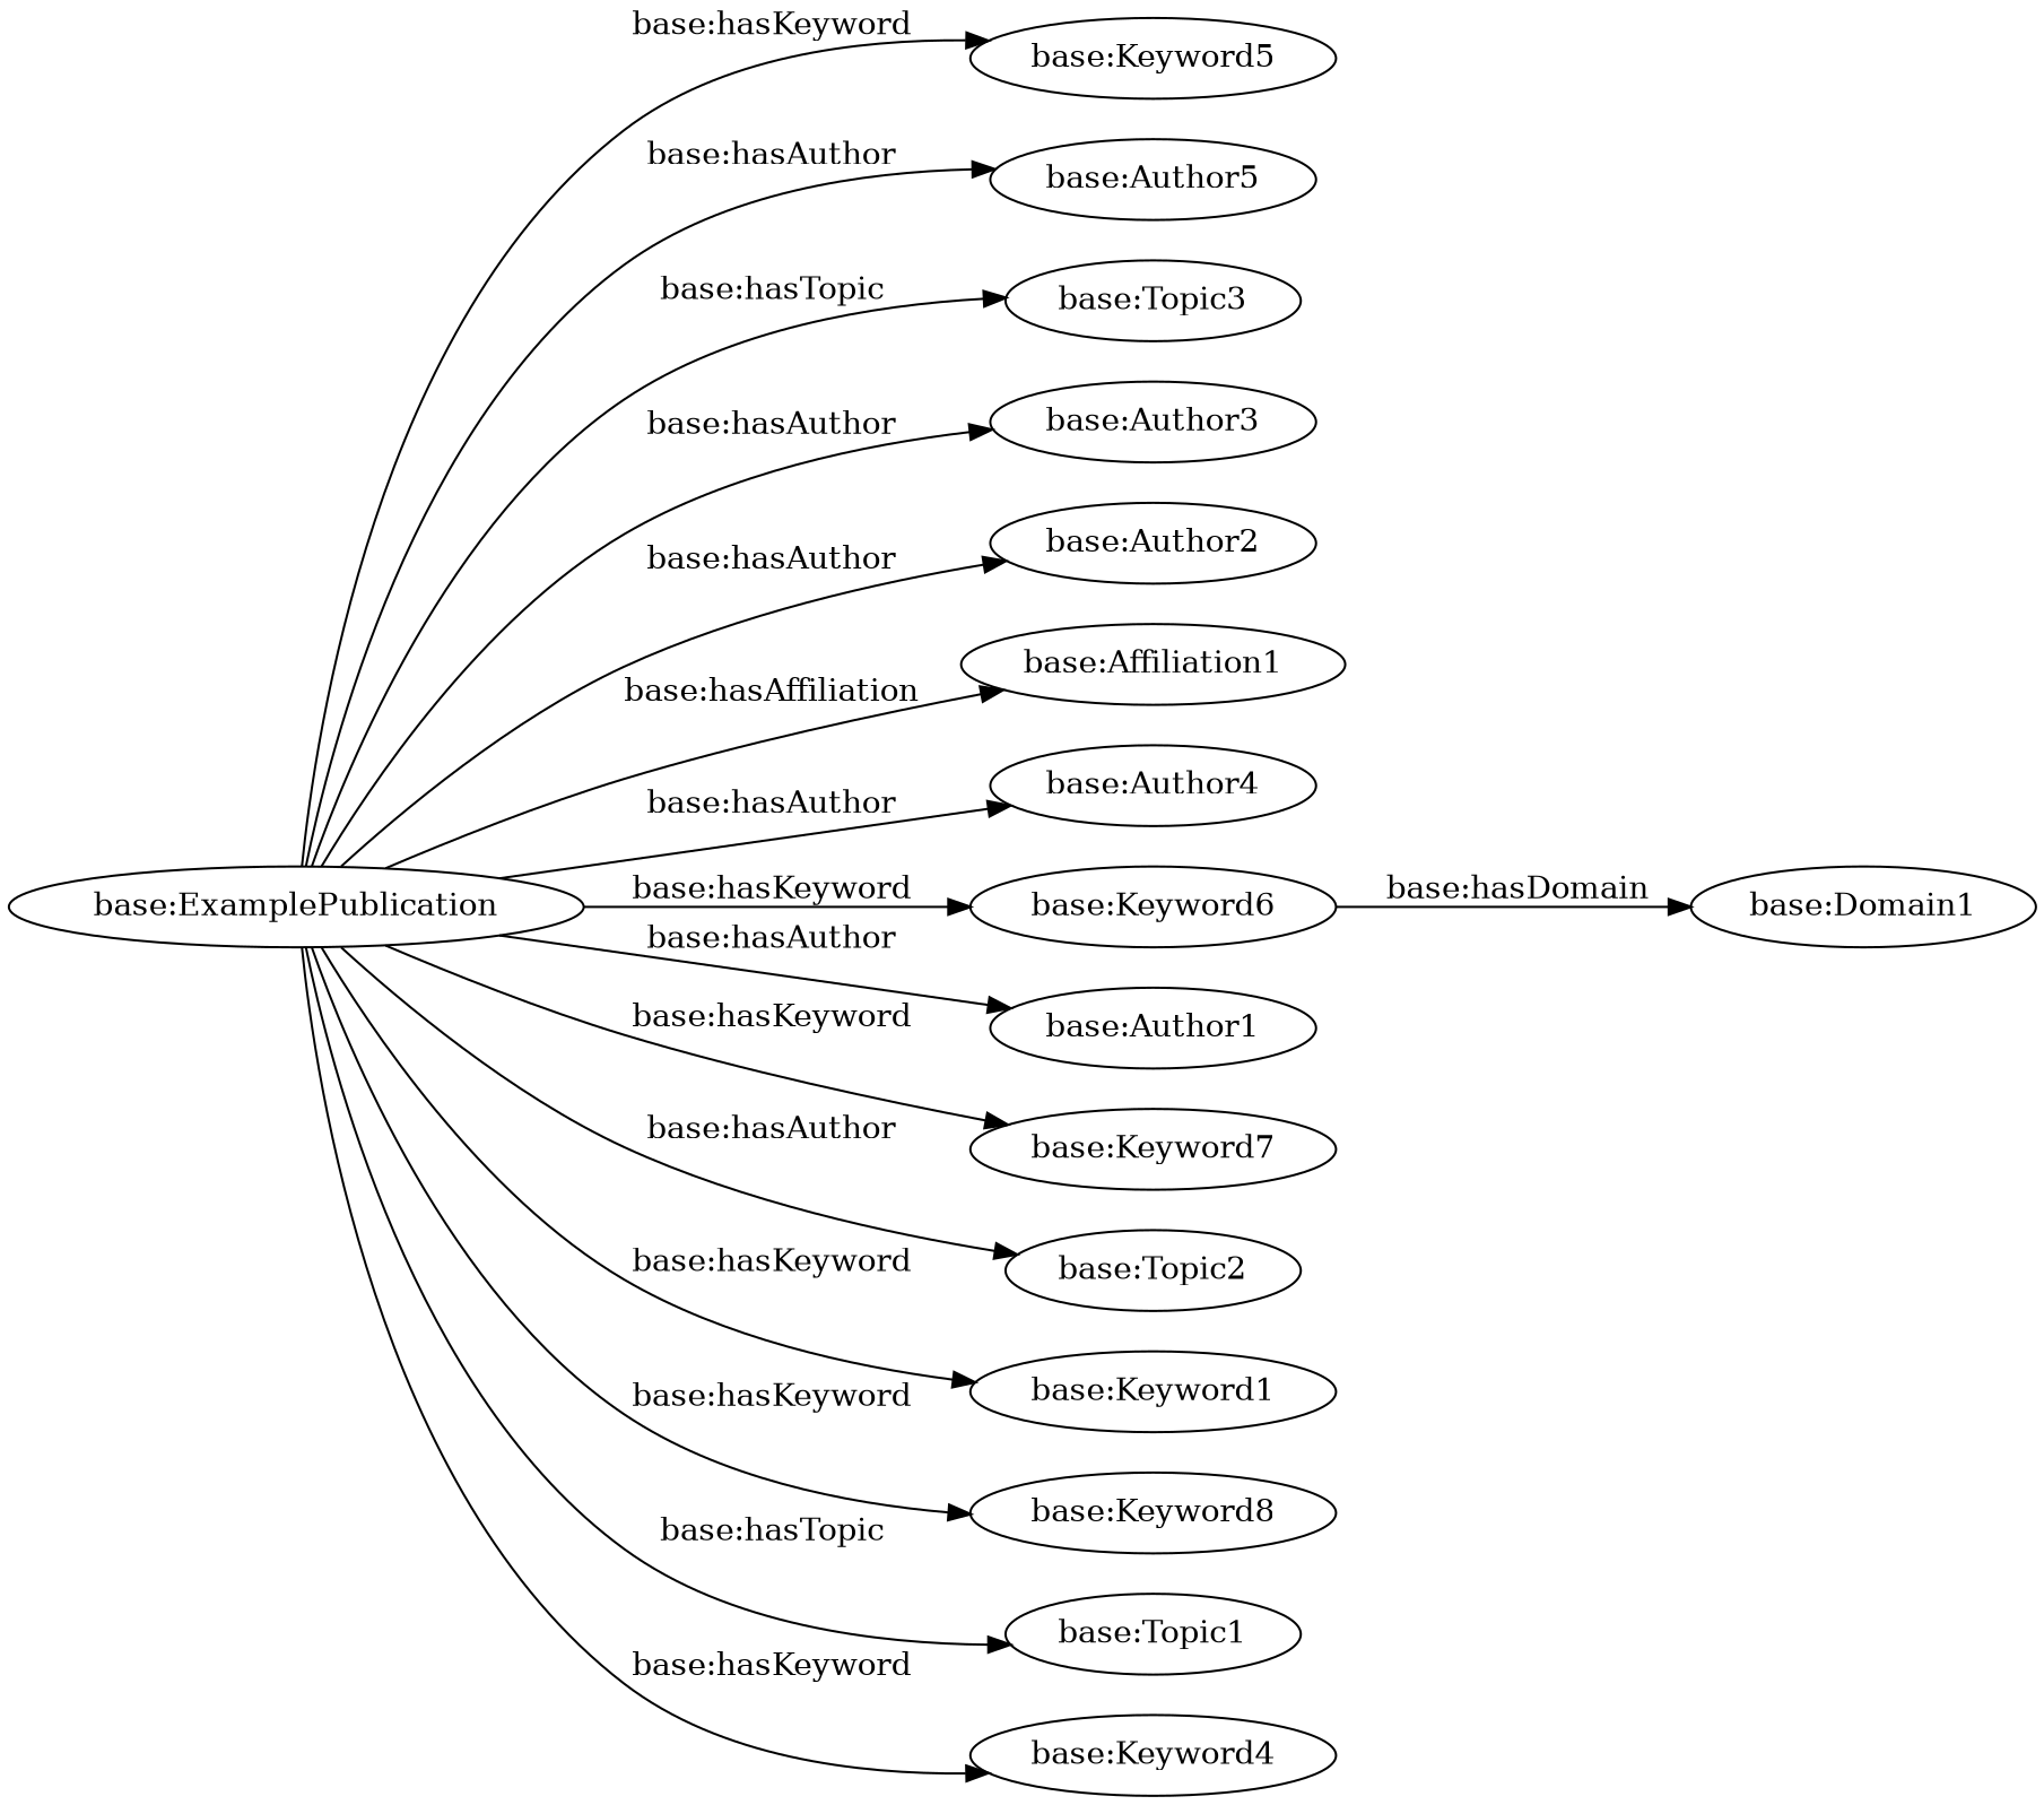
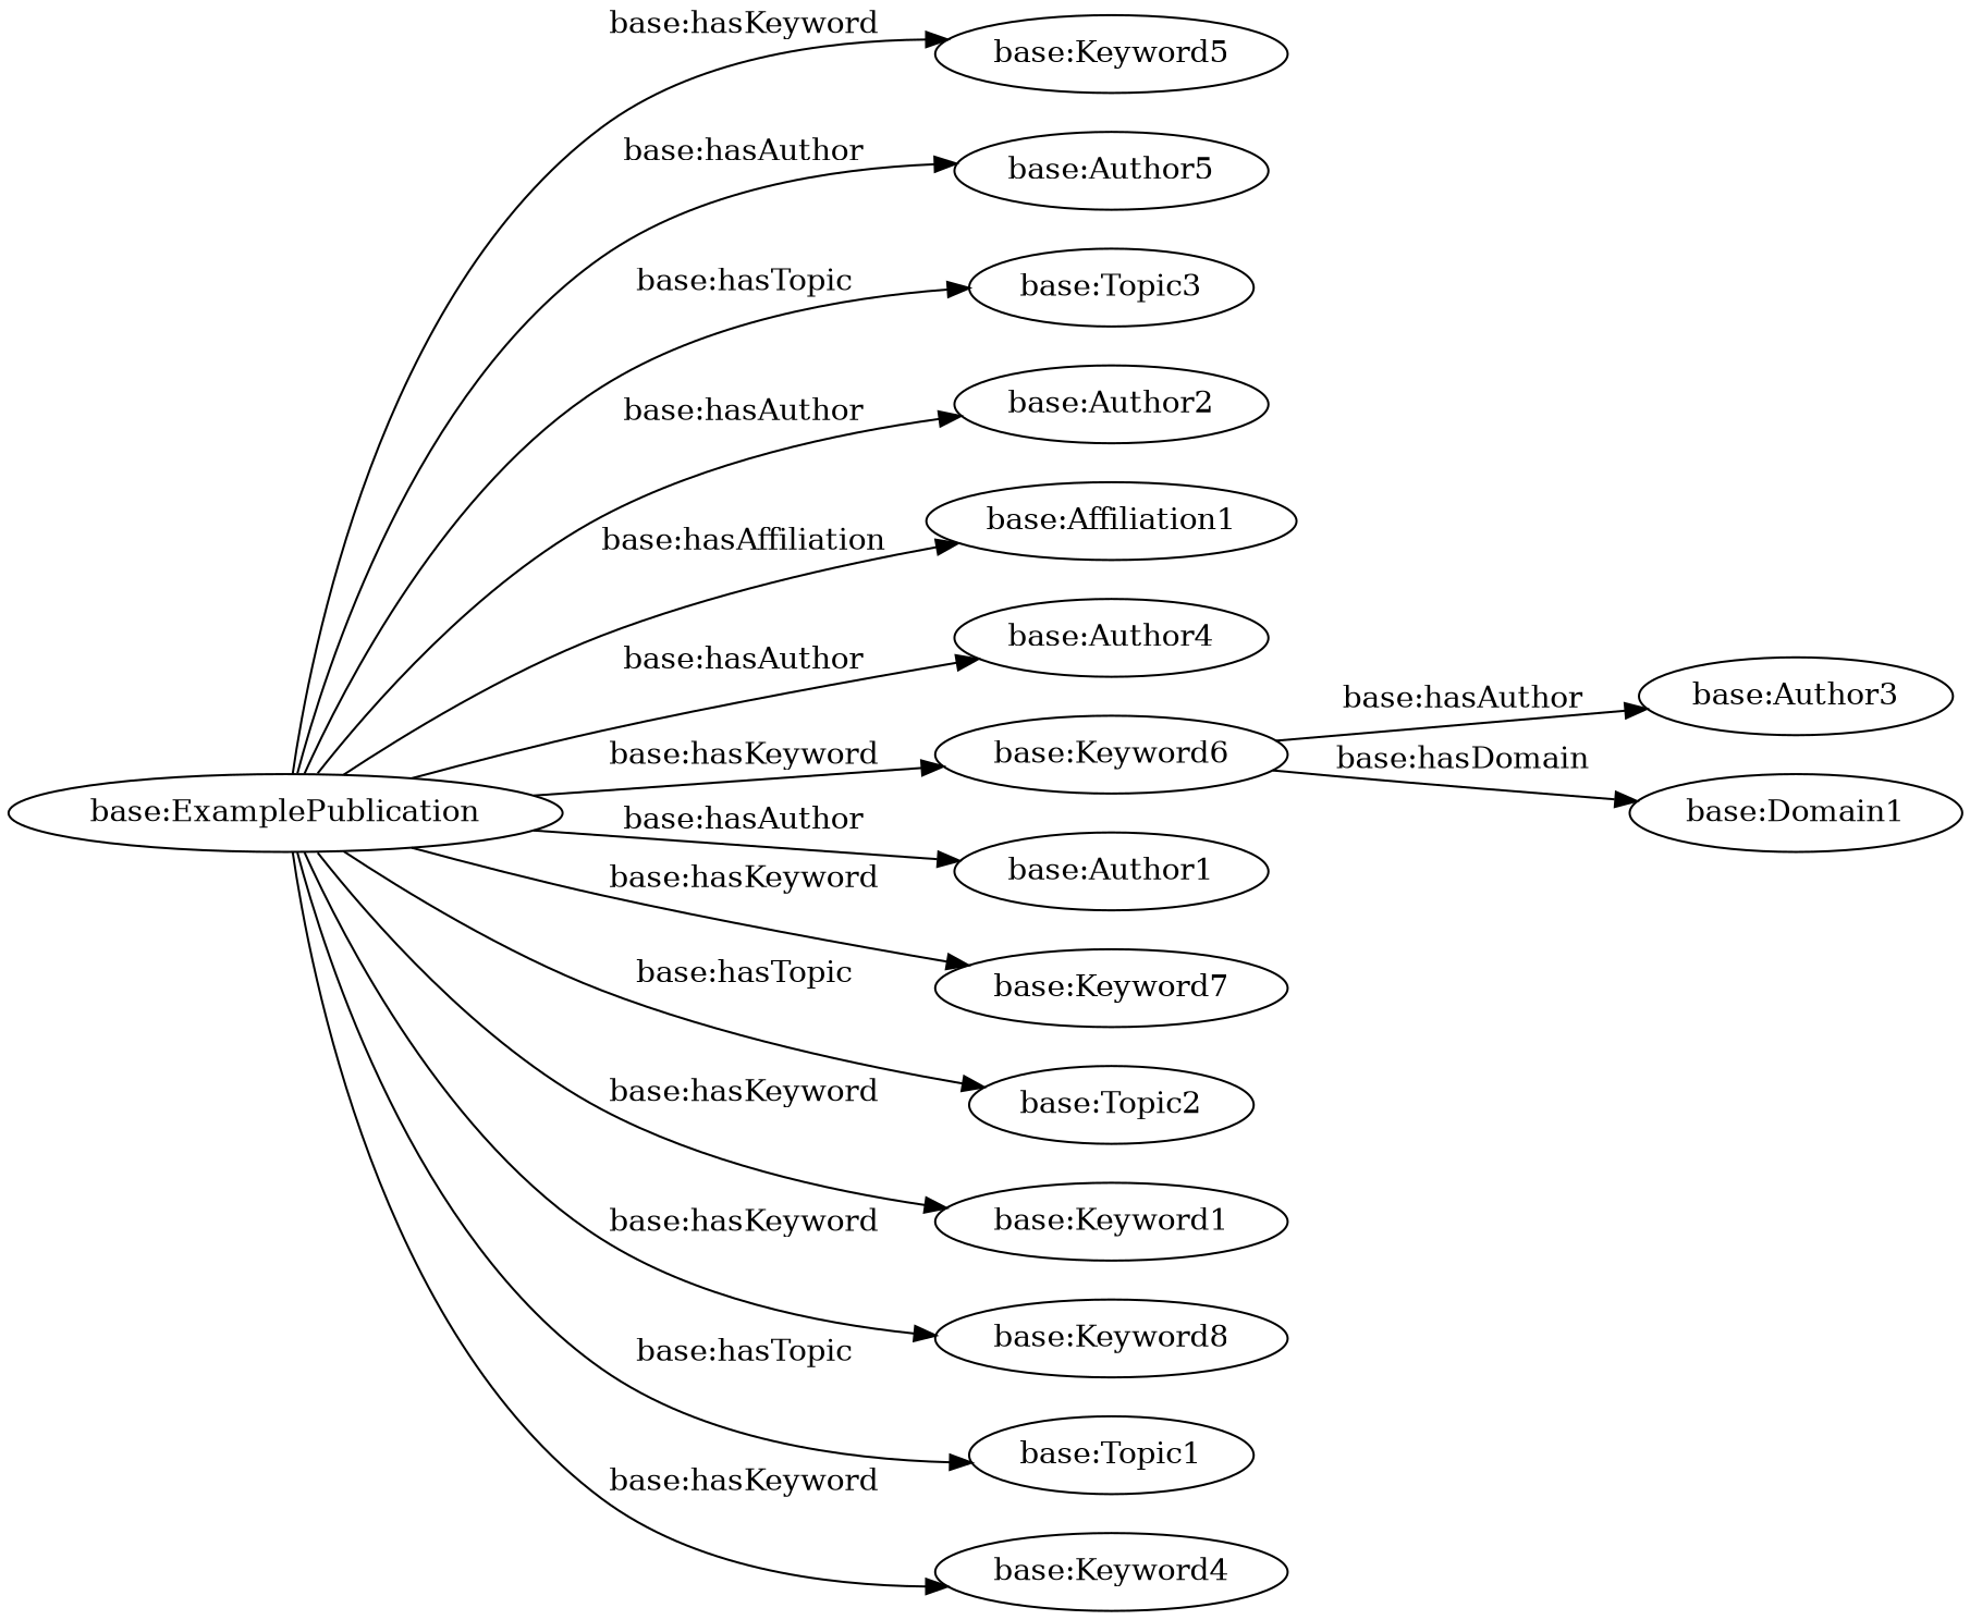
  digraph {
    rankdir=LR
    "base:ExamplePublication"
    "base:Keyword5"
    "base:Author5"
    "base:Topic3"
    "base:Author3"
    "base:Author2"
    "base:Affiliation1"
    "base:Author4"
    "base:Keyword6"
    "base:Author1"
    "base:Keyword7"
    "base:Topic2"
    "base:Keyword1"
    "base:Keyword8"
    "base:Topic1"
    "base:Keyword4"
    "base:Domain1"
    "base:ExamplePublication" -> "base:Keyword5" [label="base:hasKeyword"]
    "base:ExamplePublication" -> "base:Author5" [label="base:hasAuthor"]
    "base:ExamplePublication" -> "base:Topic3" [label="base:hasTopic"]
-   "base:ExamplePublication" -> "base:Author3" [label="base:hasAuthor"]
+   "base:Keyword6" -> "base:Author3" [label="base:hasAuthor"]
    "base:ExamplePublication" -> "base:Author2" [label="base:hasAuthor"]
    "base:ExamplePublication" -> "base:Affiliation1" [label="base:hasAffiliation"]
    "base:ExamplePublication" -> "base:Author4" [label="base:hasAuthor"]
    "base:ExamplePublication" -> "base:Keyword6" [label="base:hasKeyword"]
    "base:ExamplePublication" -> "base:Author1" [label="base:hasAuthor"]
    "base:ExamplePublication" -> "base:Keyword7" [label="base:hasKeyword"]
-   "base:ExamplePublication" -> "base:Topic2" [label="base:hasAuthor"]
+   "base:ExamplePublication" -> "base:Topic2" [label="base:hasTopic"]
    "base:ExamplePublication" -> "base:Keyword1" [label="base:hasKeyword"]
    "base:ExamplePublication" -> "base:Keyword8" [label="base:hasKeyword"]
    "base:ExamplePublication" -> "base:Topic1" [label="base:hasTopic"]
    "base:ExamplePublication" -> "base:Keyword4" [label="base:hasKeyword"]
    "base:Keyword6" -> "base:Domain1" [label="base:hasDomain"]
  }
